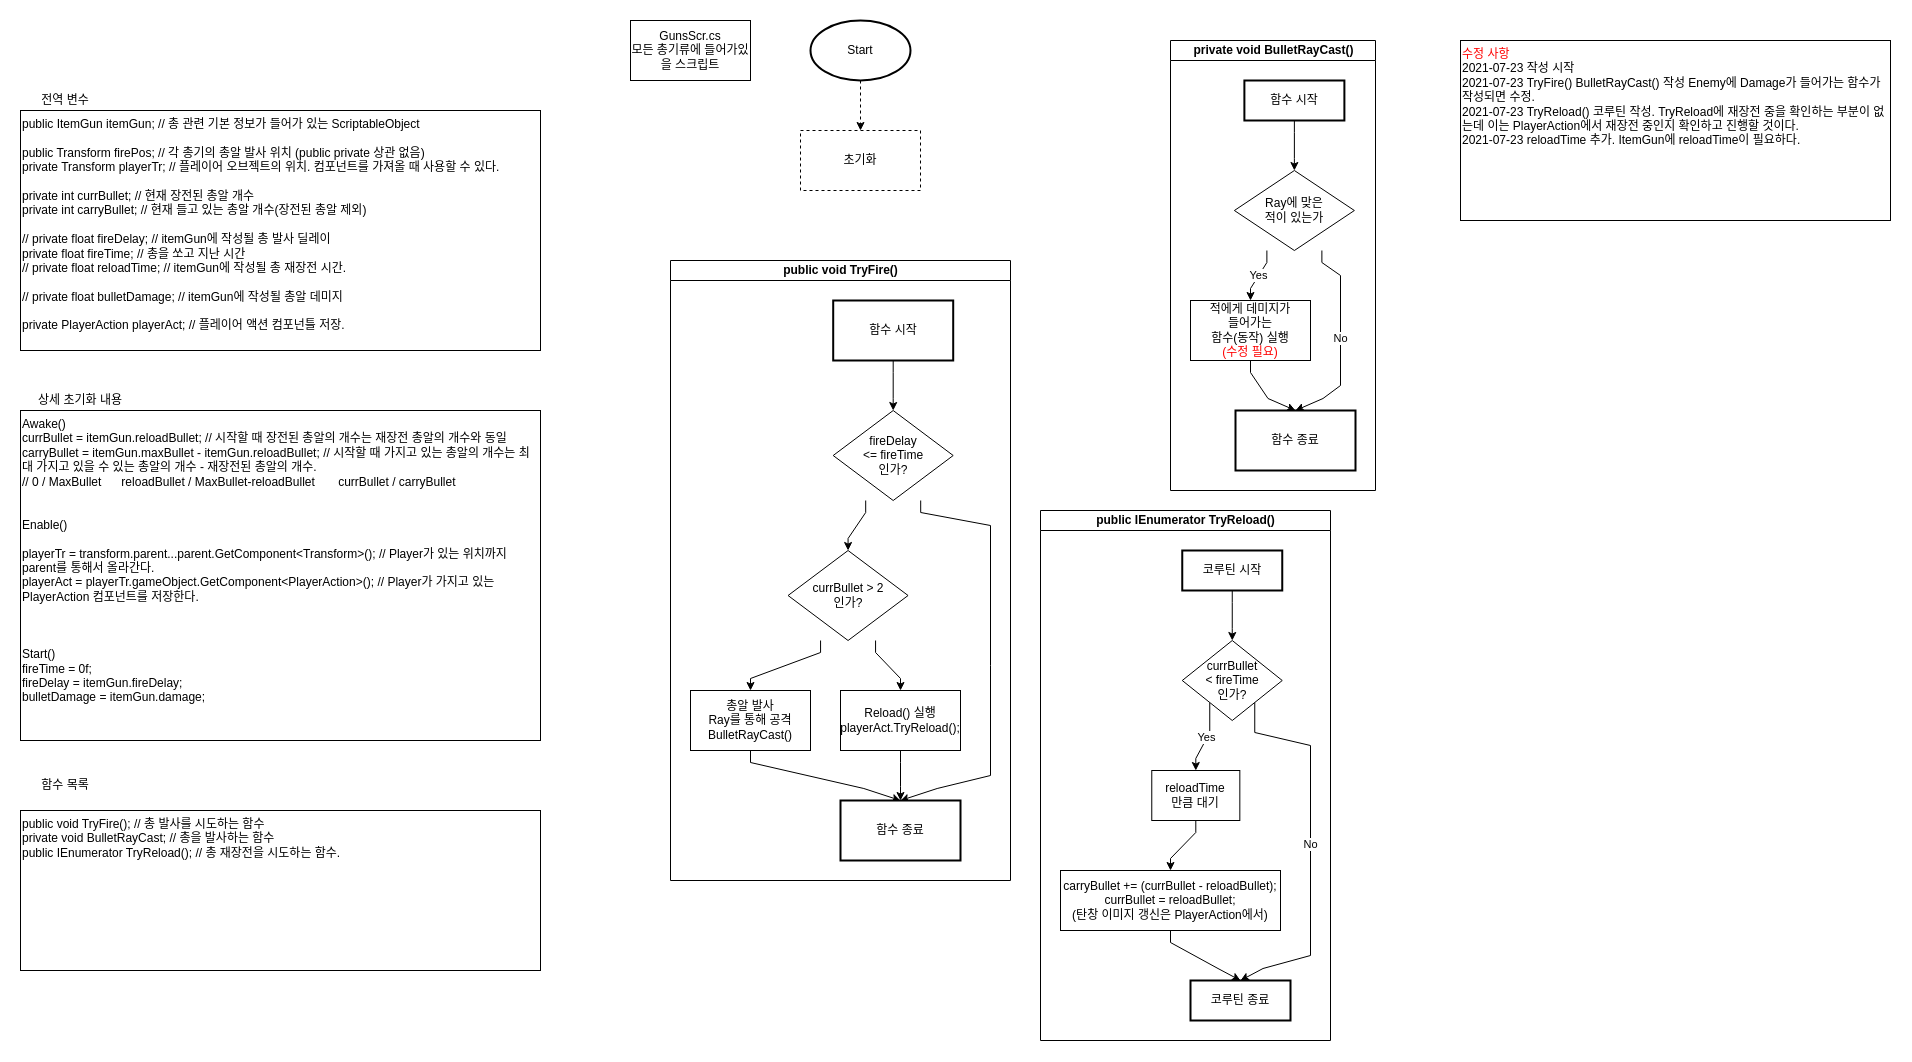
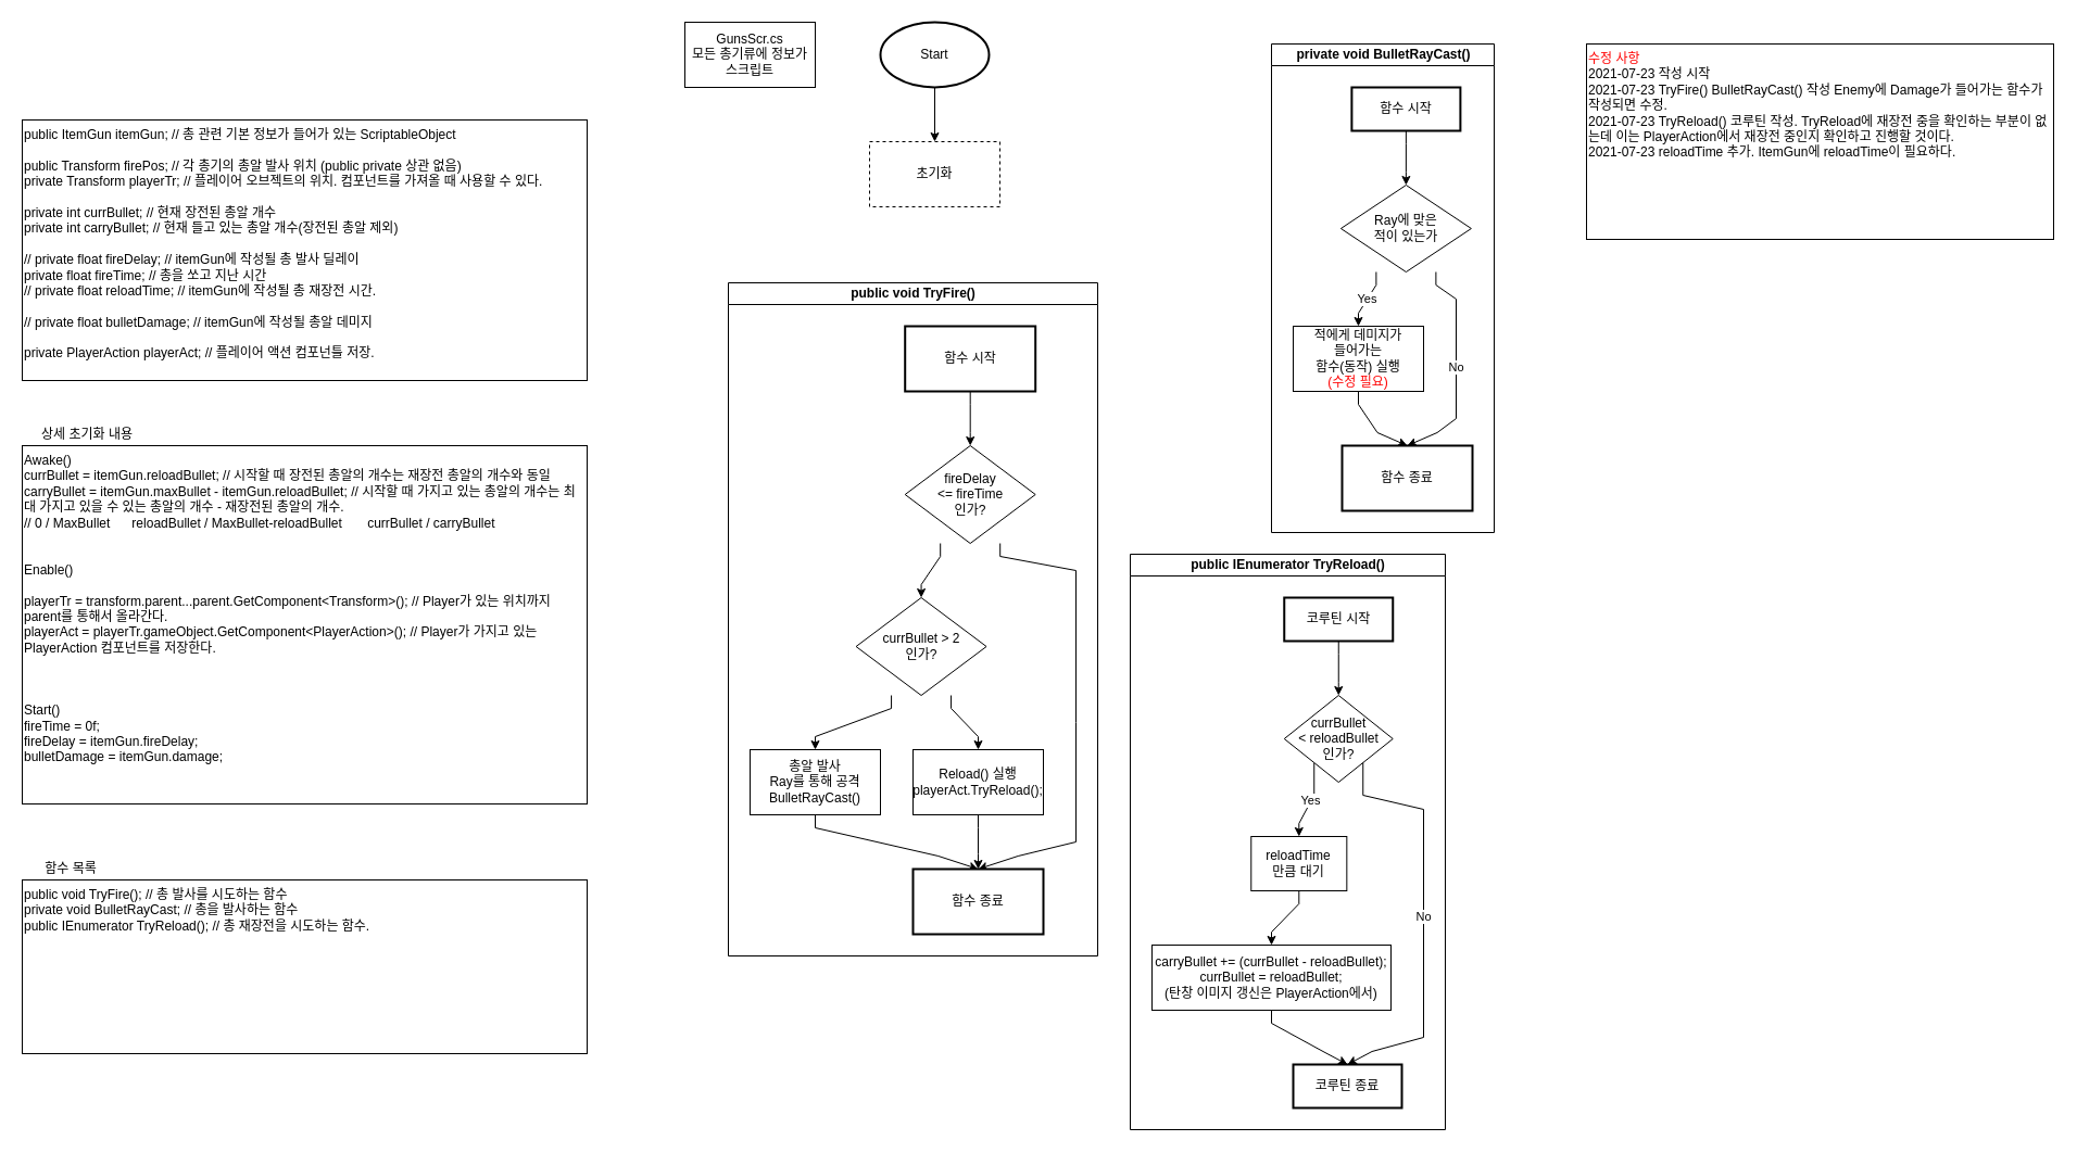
  <mxCell id="0" />
  <mxCell id="1" parent="0" />
- <mxCell id="2" value="GunsScr.cs&lt;br&gt;모든 총기류에 들어가있을 스크립트" style="rounded=0;whiteSpace=wrap;html=1;" parent="1" vertex="1"><mxGeometry x="630" y="20" width="120" height="60" as="geometry" /></mxCell>
- <mxCell id="3" value="" style="edgeStyle=orthogonalEdgeStyle;rounded=0;orthogonalLoop=1;jettySize=auto;html=1;dashed=1;" parent="1" source="4" target="6" edge="1"><mxGeometry relative="1" as="geometry" /></mxCell>
+ <mxCell id="2" value="GunsScr.cs&lt;br&gt;모든 총기류에 정보가 스크립트" style="rounded=0;whiteSpace=wrap;html=1;" parent="1" vertex="1"><mxGeometry x="630" y="20" width="120" height="60" as="geometry" /></mxCell>
+ <mxCell id="3" value="" style="edgeStyle=orthogonalEdgeStyle;rounded=0;orthogonalLoop=1;jettySize=auto;html=1;" parent="1" source="4" target="6" edge="1"><mxGeometry relative="1" as="geometry" /></mxCell>
  <mxCell id="4" value="Start" style="strokeWidth=2;html=1;shape=mxgraph.flowchart.start_2;whiteSpace=wrap;" parent="1" vertex="1"><mxGeometry x="810" y="20" width="100" height="60" as="geometry" /></mxCell>
  <mxCell id="5" value="&lt;font color=&quot;#ff0000&quot;&gt;수정 사항&lt;/font&gt;&lt;br&gt;2021-07-23 작성 시작&lt;br&gt;2021-07-23 TryFire() BulletRayCast() 작성 Enemy에 Damage가 들어가는 함수가 작성되면 수정.&lt;br&gt;2021-07-23 TryReload() 코루틴 작성. TryReload에 재장전 중을 확인하는 부분이 없는데 이는 PlayerAction에서 재장전 중인지 확인하고 진행할 것이다.&lt;br&gt;2021-07-23 reloadTime 추가. ItemGun에 reloadTime이 필요하다." style="rounded=0;whiteSpace=wrap;html=1;align=left;verticalAlign=top;" parent="1" vertex="1"><mxGeometry x="1460" y="40" width="430" height="180" as="geometry" /></mxCell>
  <mxCell id="6" value="초기화" style="whiteSpace=wrap;html=1;dashed=1;" parent="1" vertex="1"><mxGeometry x="800" y="130" width="120" height="60" as="geometry" /></mxCell>
  <mxCell id="7" value="Awake()&lt;br&gt;currBullet = itemGun.reloadBullet; // 시작할 때 장전된 총알의 개수는 재장전 총알의 개수와 동일&lt;br&gt;carryBullet = itemGun.maxBullet - itemGun.reloadBullet; // 시작할 때 가지고 있는 총알의 개수는 최대 가지고 있을 수 있는 총알의 개수 - 재장전된 총알의 개수.&lt;br&gt;// 0 / MaxBullet&amp;nbsp; &amp;nbsp; &amp;nbsp; reloadBullet / MaxBullet-reloadBullet&amp;nbsp; &amp;nbsp; &amp;nbsp; &amp;nbsp;currBullet / carryBullet&lt;br&gt;&lt;br&gt;&lt;br&gt;Enable()&lt;br&gt;&lt;br&gt;playerTr = transform.parent...parent.GetComponent&amp;lt;Transform&amp;gt;(); // Player가 있는 위치까지 parent를 통해서 올라간다.&lt;br&gt;playerAct = playerTr.gameObject.GetComponent&amp;lt;PlayerAction&amp;gt;(); // Player가 가지고 있는 PlayerAction 컴포넌트를 저장한다.&lt;br&gt;&lt;br&gt;&lt;br&gt;&lt;br&gt;Start()&lt;br&gt;fireTime = 0f;&lt;br&gt;fireDelay = itemGun.fireDelay;&lt;br&gt;bulletDamage = itemGun.damage;&lt;br&gt;" style="rounded=0;whiteSpace=wrap;html=1;align=left;verticalAlign=top;" parent="1" vertex="1"><mxGeometry x="20" y="410" width="520" height="330" as="geometry" /></mxCell>
  <mxCell id="8" value="상세 초기화 내용" style="text;html=1;strokeColor=none;fillColor=none;align=center;verticalAlign=middle;whiteSpace=wrap;rounded=0;" parent="1" vertex="1"><mxGeometry x="20" y="390" width="120" height="20" as="geometry" /></mxCell>
  <mxCell id="9" value="public ItemGun itemGun; // 총 관련 기본 정보가 들어가 있는 ScriptableObject&lt;br&gt;&lt;br&gt;public Transform firePos; // 각 총기의 총알 발사 위치 (public private 상관 없음)&lt;br&gt;private Transform playerTr; // 플레이어 오브젝트의 위치. 컴포넌트를 가져올 때 사용할 수 있다.&lt;br&gt;&lt;br&gt;private int currBullet; // 현재 장전된 총알 개수&lt;br&gt;private int carryBullet; // 현재 들고 있는 총알 개수(장전된 총알 제외)&lt;br&gt;&lt;br&gt;// private float fireDelay; // itemGun에 작성될 총 발사 딜레이&lt;br&gt;private float fireTime; // 총을 쏘고 지난 시간&lt;br&gt;// private float reloadTime; // itemGun에 작성될 총 재장전 시간.&lt;br&gt;&lt;br&gt;// private float bulletDamage; // itemGun에 작성될 총알 데미지&lt;br&gt;&lt;br&gt;private PlayerAction playerAct; // 플레이어 액션 컴포넌틀 저장." style="rounded=0;whiteSpace=wrap;html=1;align=left;verticalAlign=top;" parent="1" vertex="1"><mxGeometry x="20" y="110" width="520" height="240" as="geometry" /></mxCell>
- <mxCell id="10" value="전역 변수" style="text;html=1;strokeColor=none;fillColor=none;align=center;verticalAlign=middle;whiteSpace=wrap;rounded=0;" parent="1" vertex="1"><mxGeometry x="20" y="90" width="90" height="20" as="geometry" /></mxCell>
  <mxCell id="11" value="public void TryFire()" style="swimlane;html=1;startSize=20;horizontal=1;childLayout=flowLayout;flowOrientation=north;resizable=0;interRankCellSpacing=50;containerType=tree;align=center;" parent="1" vertex="1"><mxGeometry x="670" y="260" width="340" height="620" as="geometry"><mxRectangle x="440" y="260" width="150" height="20" as="alternateBounds" /></mxGeometry></mxCell>
  <mxCell id="12" style="edgeStyle=orthogonalEdgeStyle;rounded=0;orthogonalLoop=1;jettySize=auto;html=1;entryX=0.5;entryY=0;entryDx=0;entryDy=0;entryPerimeter=0;noEdgeStyle=1;orthogonal=1;" parent="11" source="14" target="17" edge="1"><mxGeometry relative="1" as="geometry"><Array as="points"><mxPoint x="195.197" y="252" /><mxPoint x="177.566" y="278" /></Array></mxGeometry></mxCell>
  <mxCell id="13" style="edgeStyle=orthogonalEdgeStyle;rounded=0;orthogonalLoop=1;jettySize=auto;html=1;entryX=0.5;entryY=0;entryDx=0;entryDy=0;noEdgeStyle=1;orthogonal=1;" parent="11" source="14" target="24" edge="1"><mxGeometry relative="1" as="geometry"><Array as="points"><mxPoint x="250.197" y="252" /><mxPoint x="320" y="265" /><mxPoint x="320" y="405" /><mxPoint x="320" y="405" /><mxPoint x="320" y="515" /><mxPoint x="266.667" y="528" /></Array></mxGeometry></mxCell>
  <mxCell id="14" value="fireDelay&lt;br&gt;&amp;lt;= fireTime&lt;br&gt;인가?" style="html=1;shape=mxgraph.flowchart.decision;whiteSpace=wrap;align=center;" parent="11" vertex="1"><mxGeometry x="162.697" y="150" width="120" height="90" as="geometry" /></mxCell>
  <mxCell id="15" style="edgeStyle=orthogonalEdgeStyle;rounded=0;orthogonalLoop=1;jettySize=auto;html=1;entryX=0.5;entryY=0;entryDx=0;entryDy=0;noEdgeStyle=1;orthogonal=1;" parent="11" source="17" target="21" edge="1"><mxGeometry relative="1" as="geometry"><Array as="points"><mxPoint x="150.066" y="392" /><mxPoint x="80" y="418" /></Array></mxGeometry></mxCell>
  <mxCell id="16" style="edgeStyle=orthogonalEdgeStyle;rounded=0;orthogonalLoop=1;jettySize=auto;html=1;entryX=0.5;entryY=0;entryDx=0;entryDy=0;noEdgeStyle=1;orthogonal=1;" parent="11" source="17" target="19" edge="1"><mxGeometry relative="1" as="geometry"><Array as="points"><mxPoint x="205.066" y="392" /><mxPoint x="230" y="418" /></Array></mxGeometry></mxCell>
  <mxCell id="17" value="currBullet &amp;gt; 2&lt;br&gt;인가?" style="html=1;shape=mxgraph.flowchart.decision;whiteSpace=wrap;align=center;" parent="11" vertex="1"><mxGeometry x="117.566" y="290" width="120" height="90" as="geometry" /></mxCell>
  <mxCell id="18" style="edgeStyle=orthogonalEdgeStyle;rounded=0;orthogonalLoop=1;jettySize=auto;html=1;entryX=0.5;entryY=0;entryDx=0;entryDy=0;noEdgeStyle=1;orthogonal=1;" parent="11" source="19" target="24" edge="1"><mxGeometry relative="1" as="geometry"><Array as="points"><mxPoint x="230" y="502" /><mxPoint x="230" y="526" /></Array></mxGeometry></mxCell>
  <mxCell id="19" value="Reload() 실행&lt;br&gt;playerAct.TryReload();" style="rounded=0;whiteSpace=wrap;html=1;align=center;" parent="11" vertex="1"><mxGeometry x="170" y="430" width="120" height="60" as="geometry" /></mxCell>
  <mxCell id="20" style="edgeStyle=orthogonalEdgeStyle;rounded=0;orthogonalLoop=1;jettySize=auto;html=1;entryX=0.5;entryY=0;entryDx=0;entryDy=0;noEdgeStyle=1;orthogonal=1;" parent="11" source="21" target="24" edge="1"><mxGeometry relative="1" as="geometry"><Array as="points"><mxPoint x="80" y="502" /><mxPoint x="193.333" y="528" /></Array></mxGeometry></mxCell>
  <mxCell id="21" value="총알 발사&lt;br&gt;Ray를 통해 공격&lt;br&gt;BulletRayCast()" style="rounded=0;whiteSpace=wrap;html=1;align=center;" parent="11" vertex="1"><mxGeometry x="20" y="430" width="120" height="60" as="geometry" /></mxCell>
  <mxCell id="22" style="edgeStyle=orthogonalEdgeStyle;rounded=0;orthogonalLoop=1;jettySize=auto;html=1;entryX=0.5;entryY=0;entryDx=0;entryDy=0;entryPerimeter=0;noEdgeStyle=1;orthogonal=1;" parent="11" source="23" target="14" edge="1"><mxGeometry relative="1" as="geometry"><Array as="points"><mxPoint x="222.697" y="112" /><mxPoint x="222.697" y="138" /></Array></mxGeometry></mxCell>
  <mxCell id="23" value="함수 시작" style="rounded=0;whiteSpace=wrap;html=1;align=center;strokeWidth=2;" parent="11" vertex="1"><mxGeometry x="162.697" y="40" width="120" height="60" as="geometry" /></mxCell>
  <mxCell id="24" value="함수 종료" style="rounded=0;whiteSpace=wrap;html=1;align=center;strokeWidth=2;" parent="11" vertex="1"><mxGeometry x="170" y="540" width="120" height="60" as="geometry" /></mxCell>
  <mxCell id="25" value="private void BulletRayCast()" style="swimlane;html=1;startSize=20;horizontal=1;childLayout=flowLayout;flowOrientation=north;resizable=0;interRankCellSpacing=50;containerType=tree;align=center;" parent="1" vertex="1"><mxGeometry x="1170" y="40" width="205" height="450" as="geometry" /></mxCell>
  <mxCell id="26" style="edgeStyle=orthogonalEdgeStyle;rounded=0;orthogonalLoop=1;jettySize=auto;html=1;entryX=0.5;entryY=0;entryDx=0;entryDy=0;entryPerimeter=0;noEdgeStyle=1;orthogonal=1;" parent="25" source="27" target="29" edge="1"><mxGeometry relative="1" as="geometry"><Array as="points"><mxPoint x="123.889" y="92" /><mxPoint x="123.889" y="118" /></Array></mxGeometry></mxCell>
  <mxCell id="27" value="함수 시작" style="whiteSpace=wrap;html=1;strokeWidth=2;" parent="25" vertex="1"><mxGeometry x="73.889" y="40" width="100" height="40" as="geometry" /></mxCell>
  <mxCell id="28" value="Yes" style="edgeStyle=orthogonalEdgeStyle;rounded=0;orthogonalLoop=1;jettySize=auto;html=1;entryX=0.5;entryY=0;entryDx=0;entryDy=0;noEdgeStyle=1;orthogonal=1;" parent="25" source="29" target="31" edge="1"><mxGeometry relative="1" as="geometry"><Array as="points"><mxPoint x="96.389" y="222" /><mxPoint x="80" y="248" /></Array></mxGeometry></mxCell>
  <mxCell id="29" value="Ray에 맞은&lt;br&gt;적이 있는가" style="html=1;shape=mxgraph.flowchart.decision;whiteSpace=wrap;align=center;" parent="25" vertex="1"><mxGeometry x="63.889" y="130" width="120" height="80" as="geometry" /></mxCell>
  <mxCell id="30" style="edgeStyle=orthogonalEdgeStyle;rounded=0;orthogonalLoop=1;jettySize=auto;html=1;entryX=0.5;entryY=0;entryDx=0;entryDy=0;noEdgeStyle=1;orthogonal=1;" parent="25" source="31" target="33" edge="1"><mxGeometry relative="1" as="geometry"><Array as="points"><mxPoint x="80" y="332" /><mxPoint x="97.5" y="358" /></Array></mxGeometry></mxCell>
  <mxCell id="31" value="적에게 데미지가&lt;br&gt;들어가는&lt;br&gt;함수(동작) 실행&lt;br&gt;&lt;font color=&quot;#ff0000&quot;&gt;(수정 필요)&lt;/font&gt;" style="rounded=0;whiteSpace=wrap;html=1;align=center;" parent="25" vertex="1"><mxGeometry x="20" y="260" width="120" height="60" as="geometry" /></mxCell>
  <mxCell id="32" value="No" style="edgeStyle=orthogonalEdgeStyle;rounded=0;orthogonalLoop=1;jettySize=auto;html=1;entryX=0.5;entryY=0;entryDx=0;entryDy=0;noEdgeStyle=1;orthogonal=1;" parent="25" source="29" target="33" edge="1"><mxGeometry relative="1" as="geometry"><mxPoint x="930" y="740" as="sourcePoint" /><Array as="points"><mxPoint x="151.389" y="222" /><mxPoint x="170" y="235" /><mxPoint x="170" y="345" /><mxPoint x="152.5" y="358" /></Array></mxGeometry></mxCell>
  <mxCell id="33" value="함수 종료" style="rounded=0;whiteSpace=wrap;html=1;align=center;strokeWidth=2;" parent="25" vertex="1"><mxGeometry x="65" y="370" width="120" height="60" as="geometry" /></mxCell>
  <mxCell id="34" value="public void TryFire(); // 총 발사를 시도하는 함수&lt;br&gt;private void BulletRayCast; // 총을 발사하는 함수&lt;br&gt;public IEnumerator TryReload(); // 총 재장전을 시도하는 함수." style="rounded=0;whiteSpace=wrap;html=1;align=left;verticalAlign=top;" vertex="1" parent="1"><mxGeometry x="20" y="810" width="520" height="160" as="geometry" /></mxCell>
- <mxCell id="35" value="함수 목록" style="text;html=1;strokeColor=none;fillColor=none;align=center;verticalAlign=middle;whiteSpace=wrap;rounded=0;" vertex="1" parent="1"><mxGeometry x="20" y="775" width="90" height="20" as="geometry" /></mxCell>
+ <mxCell id="35" value="함수 목록" style="text;html=1;strokeColor=none;fillColor=none;align=center;verticalAlign=middle;whiteSpace=wrap;rounded=0;" vertex="1" parent="1"><mxGeometry x="20" y="790" width="90" height="20" as="geometry" /></mxCell>
  <mxCell id="36" value="&lt;span style=&quot;text-align: left&quot;&gt;&lt;b&gt;public IEnumerator TryReload()&lt;/b&gt;&lt;/span&gt;" style="swimlane;html=1;startSize=20;horizontal=1;childLayout=flowLayout;flowOrientation=north;resizable=0;interRankCellSpacing=50;containerType=tree;align=center;fontStyle=0" vertex="1" parent="1"><mxGeometry x="1040" y="510" width="290" height="530" as="geometry" /></mxCell>
  <mxCell id="37" style="edgeStyle=orthogonalEdgeStyle;rounded=0;orthogonalLoop=1;jettySize=auto;html=1;entryX=0.5;entryY=0;entryDx=0;entryDy=0;noEdgeStyle=1;orthogonal=1;" edge="1" parent="36" source="38" target="41"><mxGeometry relative="1" as="geometry"><Array as="points"><mxPoint x="191.753" y="92" /><mxPoint x="191.753" y="118" /></Array></mxGeometry></mxCell>
  <mxCell id="38" value="코루틴 시작" style="whiteSpace=wrap;html=1;strokeWidth=2;" vertex="1" parent="36"><mxGeometry x="141.753" y="40" width="100" height="40" as="geometry" /></mxCell>
  <mxCell id="39" value="Yes" style="edgeStyle=orthogonalEdgeStyle;rounded=0;orthogonalLoop=1;jettySize=auto;html=1;entryX=0.5;entryY=0;entryDx=0;entryDy=0;noEdgeStyle=1;orthogonal=1;" edge="1" parent="36" source="41" target="46"><mxGeometry relative="1" as="geometry"><Array as="points"><mxPoint x="169.253" y="222" /><mxPoint x="155.296" y="248" /></Array></mxGeometry></mxCell>
  <mxCell id="40" value="No" style="edgeStyle=orthogonalEdgeStyle;rounded=0;orthogonalLoop=1;jettySize=auto;html=1;entryX=0.5;entryY=0;entryDx=0;entryDy=0;noEdgeStyle=1;orthogonal=1;" edge="1" parent="36" source="41" target="44"><mxGeometry relative="1" as="geometry"><Array as="points"><mxPoint x="214.253" y="222" /><mxPoint x="270" y="235" /><mxPoint x="270" y="335" /><mxPoint x="270" y="335" /><mxPoint x="270" y="445" /><mxPoint x="222.5" y="458" /></Array></mxGeometry></mxCell>
- <mxCell id="41" value="currBullet&lt;br&gt;&amp;lt; fireTime&lt;br&gt;인가?" style="rhombus;whiteSpace=wrap;html=1;align=center;" vertex="1" parent="36"><mxGeometry x="141.753" y="130" width="100" height="80" as="geometry" /></mxCell>
+ <mxCell id="41" value="currBullet&lt;br&gt;&amp;lt; reloadBullet&lt;br&gt;인가?" style="rhombus;whiteSpace=wrap;html=1;align=center;" vertex="1" parent="36"><mxGeometry x="141.753" y="130" width="100" height="80" as="geometry" /></mxCell>
  <mxCell id="42" style="edgeStyle=orthogonalEdgeStyle;rounded=0;orthogonalLoop=1;jettySize=auto;html=1;entryX=0.5;entryY=0;entryDx=0;entryDy=0;noEdgeStyle=1;orthogonal=1;" edge="1" parent="36" source="43" target="44"><mxGeometry relative="1" as="geometry"><Array as="points"><mxPoint x="130" y="432" /><mxPoint x="177.5" y="458" /></Array></mxGeometry></mxCell>
  <mxCell id="43" value="carryBullet += (currBullet - reloadBullet);&lt;br&gt;currBullet = reloadBullet;&lt;br&gt;(탄창 이미지 갱신은 PlayerAction에서)" style="rounded=0;whiteSpace=wrap;html=1;align=center;" vertex="1" parent="36"><mxGeometry x="20" y="360" width="220" height="60" as="geometry" /></mxCell>
  <mxCell id="44" value="코루틴 종료" style="whiteSpace=wrap;html=1;strokeWidth=2;" vertex="1" parent="36"><mxGeometry x="150" y="470" width="100" height="40" as="geometry" /></mxCell>
  <mxCell id="45" style="edgeStyle=orthogonalEdgeStyle;rounded=0;orthogonalLoop=1;jettySize=auto;html=1;entryX=0.5;entryY=0;entryDx=0;entryDy=0;noEdgeStyle=1;orthogonal=1;" edge="1" parent="36" source="46" target="43"><mxGeometry relative="1" as="geometry"><Array as="points"><mxPoint x="155.296" y="322" /><mxPoint x="130" y="348" /></Array></mxGeometry></mxCell>
  <mxCell id="46" value="reloadTime&lt;br&gt;만큼 대기" style="rounded=0;whiteSpace=wrap;html=1;align=center;" vertex="1" parent="36"><mxGeometry x="111.266" y="260" width="88.06" height="50" as="geometry" /></mxCell>
